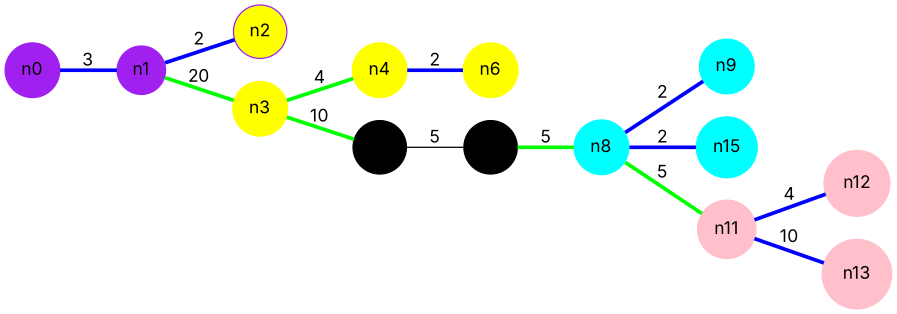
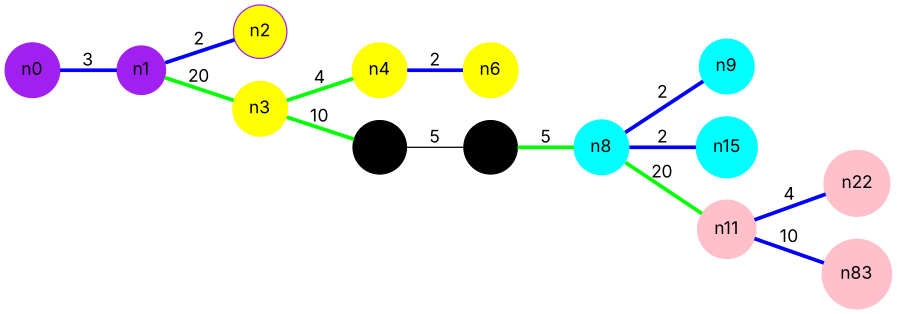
  digraph {
    compound=true
    fontname=Inter
    rankdir=LR
    node [color=purple fontname=Inter shape=circle style=filled]
    edge [arrowhead=none arrowtail=none color=blue dir=both fontname=Inter penwidth=3]
    n0
    n1
    n2 [fillcolor=yellow]
    n3 [color=yellow]
    n4 [color=yellow]
    n5 [color=black]
    n6 [color=yellow]
    n7 [color=black]
    n8 [color=cyan]
    n9 [color=cyan]
    n10 [color=cyan label=n15]
    n11 [color=pink]
-   n12 [color=pink]
-   n13 [color=pink]
+   n12 [color=pink label=n22]
+   n13 [color=pink label=n83]
    n0 -> n1 [label=3]
    n1 -> n2 [label=2]
    n1 -> n3 [color=green label=20]
    n3 -> n4 [color=green label=4]
    n3 -> n5 [color=green label=10]
    n4 -> n6 [label=2]
    n5 -> n7 [label=5 color="" penwidth=""]
    n7 -> n8 [color=green label=5]
    n8 -> n9 [label=2]
    n8 -> n10 [label=2]
-   n8 -> n11 [color=green label=5]
+   n8 -> n11 [color=green label=20]
    n11 -> n12 [label=4]
    n11 -> n13 [label=10]
  }
